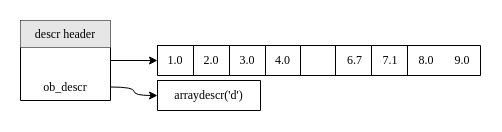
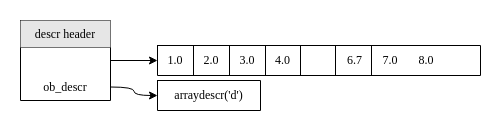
  <mxCell id="0" />
  <mxCell id="1" parent="0" />
  <mxCell id="2" value="" style="shape=table;html=1;whiteSpace=wrap;startSize=0;container=1;collapsible=0;childLayout=tableLayout;fontFamily=Verdana;fontSize=12;" parent="1" vertex="1"><mxGeometry x="20" y="20" width="90" height="80" as="geometry" /></mxCell>
  <mxCell id="3" value="" style="shape=partialRectangle;html=1;whiteSpace=wrap;collapsible=0;dropTarget=0;pointerEvents=0;fillColor=none;top=0;left=0;bottom=0;right=0;points=[[0,0.5],[1,0.5]];portConstraint=eastwest;fontFamily=Verdana;fontSize=12;" parent="2" vertex="1"><mxGeometry width="90" height="27" as="geometry" /></mxCell>
  <mxCell id="4" value="descr header" style="shape=partialRectangle;html=1;whiteSpace=wrap;connectable=0;overflow=hidden;top=0;left=0;bottom=0;right=0;fontFamily=Verdana;fontSize=12;fillColor=#E6E6E6;" parent="3" vertex="1"><mxGeometry width="90" height="27" as="geometry" /></mxCell>
  <mxCell id="5" value="" style="shape=partialRectangle;html=1;whiteSpace=wrap;collapsible=0;dropTarget=0;pointerEvents=0;fillColor=none;top=0;left=0;bottom=0;right=0;points=[[0,0.5],[1,0.5]];portConstraint=eastwest;fontFamily=Verdana;fontSize=12;" parent="2" vertex="1"><mxGeometry y="27" width="90" height="26" as="geometry" /></mxCell>
  <mxCell id="6" value="" style="shape=partialRectangle;html=1;whiteSpace=wrap;collapsible=0;dropTarget=0;pointerEvents=0;fillColor=none;top=0;left=0;bottom=0;right=0;points=[[0,0.5],[1,0.5]];portConstraint=eastwest;fontFamily=Verdana;fontSize=12;" parent="2" vertex="1"><mxGeometry y="53" width="90" height="27" as="geometry" /></mxCell>
  <mxCell id="7" value="ob_descr" style="shape=partialRectangle;html=1;whiteSpace=wrap;connectable=0;overflow=hidden;fillColor=none;top=0;left=0;bottom=0;right=0;fontFamily=Verdana;fontSize=12;" parent="6" vertex="1"><mxGeometry width="90" height="27" as="geometry" /></mxCell>
  <mxCell id="8" value="" style="shape=table;html=1;whiteSpace=wrap;startSize=0;container=1;collapsible=0;childLayout=tableLayout;fontFamily=Verdana;fontSize=12;" parent="1" vertex="1"><mxGeometry x="157" y="45" width="323" height="30" as="geometry" /></mxCell>
  <mxCell id="9" value="" style="shape=partialRectangle;html=1;whiteSpace=wrap;collapsible=0;dropTarget=0;pointerEvents=0;fillColor=none;top=0;left=0;bottom=0;right=0;points=[[0,0.5],[1,0.5]];portConstraint=eastwest;fontFamily=Verdana;fontSize=12;" parent="8" vertex="1"><mxGeometry width="323" height="30" as="geometry" /></mxCell>
  <mxCell id="10" value="1.0" style="shape=partialRectangle;html=1;whiteSpace=wrap;connectable=0;overflow=hidden;fillColor=none;top=0;left=0;bottom=0;right=0;fontFamily=Verdana;fontSize=12;" parent="9" vertex="1"><mxGeometry width="36" height="30" as="geometry" /></mxCell>
  <mxCell id="11" value="2.0" style="shape=partialRectangle;html=1;whiteSpace=wrap;connectable=0;overflow=hidden;fillColor=none;top=0;left=0;bottom=0;right=0;fontFamily=Verdana;fontSize=12;" parent="9" vertex="1"><mxGeometry x="36" width="36" height="30" as="geometry" /></mxCell>
  <mxCell id="12" value="3.0" style="shape=partialRectangle;html=1;whiteSpace=wrap;connectable=0;overflow=hidden;fillColor=none;top=0;left=0;bottom=0;right=0;fontFamily=Verdana;fontSize=12;" parent="9" vertex="1"><mxGeometry x="72" width="36" height="30" as="geometry" /></mxCell>
  <mxCell id="13" value="4.0" style="shape=partialRectangle;html=1;whiteSpace=wrap;connectable=0;overflow=hidden;fillColor=none;top=0;left=0;bottom=0;right=0;fontFamily=Verdana;fontSize=12;" parent="9" vertex="1"><mxGeometry x="108" width="35" height="30" as="geometry" /></mxCell>
  <mxCell id="14" value="6.7" style="shape=partialRectangle;html=1;whiteSpace=wrap;connectable=0;overflow=hidden;fillColor=none;top=0;left=0;bottom=0;right=0;fontFamily=Verdana;fontSize=12;" parent="9" vertex="1"><mxGeometry x="180" width="35" height="30" as="geometry" /></mxCell>
- <mxCell id="15" value="7.1" style="shape=partialRectangle;html=1;whiteSpace=wrap;connectable=0;overflow=hidden;fillColor=none;top=0;left=0;bottom=0;right=0;fontFamily=Verdana;fontSize=12;" parent="9" vertex="1"><mxGeometry x="215" width="36" height="30" as="geometry" /></mxCell>
+ <mxCell id="15" value="7.0" style="shape=partialRectangle;html=1;whiteSpace=wrap;connectable=0;overflow=hidden;fillColor=none;top=0;left=0;bottom=0;right=0;fontFamily=Verdana;fontSize=12;" parent="9" vertex="1"><mxGeometry x="215" width="36" height="30" as="geometry" /></mxCell>
  <mxCell id="16" value="8.0" style="shape=partialRectangle;html=1;whiteSpace=wrap;connectable=0;overflow=hidden;fillColor=none;top=0;left=0;bottom=0;right=0;fontFamily=Verdana;fontSize=12;" parent="9" vertex="1"><mxGeometry x="251" width="36" height="30" as="geometry" /></mxCell>
- <mxCell id="17" value="9.0" style="shape=partialRectangle;html=1;whiteSpace=wrap;connectable=0;overflow=hidden;fillColor=none;top=0;left=0;bottom=0;right=0;fontFamily=Verdana;fontSize=12;" parent="9" vertex="1"><mxGeometry x="287" width="36" height="30" as="geometry" /></mxCell>
  <mxCell id="18" style="edgeStyle=orthogonalEdgeStyle;rounded=0;orthogonalLoop=1;jettySize=auto;html=1;exitX=1;exitY=0.5;exitDx=0;exitDy=0;entryX=0;entryY=0.5;entryDx=0;entryDy=0;fontFamily=Verdana;fontSize=12;" parent="1" source="5" target="9" edge="1"><mxGeometry relative="1" as="geometry" /></mxCell>
  <mxCell id="19" style="edgeStyle=orthogonalEdgeStyle;curved=1;rounded=0;orthogonalLoop=1;jettySize=auto;html=1;exitX=1;exitY=0.5;exitDx=0;exitDy=0;fontFamily=Verdana;fontSize=12;" parent="1" source="6" target="21" edge="1"><mxGeometry relative="1" as="geometry" /></mxCell>
  <mxCell id="20" value="" style="shape=table;html=1;whiteSpace=wrap;startSize=0;container=1;collapsible=0;childLayout=tableLayout;fontFamily=Verdana;fontSize=12;" parent="1" vertex="1"><mxGeometry x="157" y="80" width="103" height="30" as="geometry" /></mxCell>
  <mxCell id="21" value="" style="shape=partialRectangle;html=1;whiteSpace=wrap;collapsible=0;dropTarget=0;pointerEvents=0;fillColor=none;top=0;left=0;bottom=0;right=0;points=[[0,0.5],[1,0.5]];portConstraint=eastwest;fontFamily=Verdana;fontSize=12;" parent="20" vertex="1"><mxGeometry width="103" height="30" as="geometry" /></mxCell>
  <mxCell id="22" value="arraydescr('d')" style="shape=partialRectangle;html=1;whiteSpace=wrap;connectable=0;overflow=hidden;fillColor=none;top=0;left=0;bottom=0;right=0;fontFamily=Verdana;fontSize=12;" parent="21" vertex="1"><mxGeometry width="103" height="30" as="geometry" /></mxCell>
